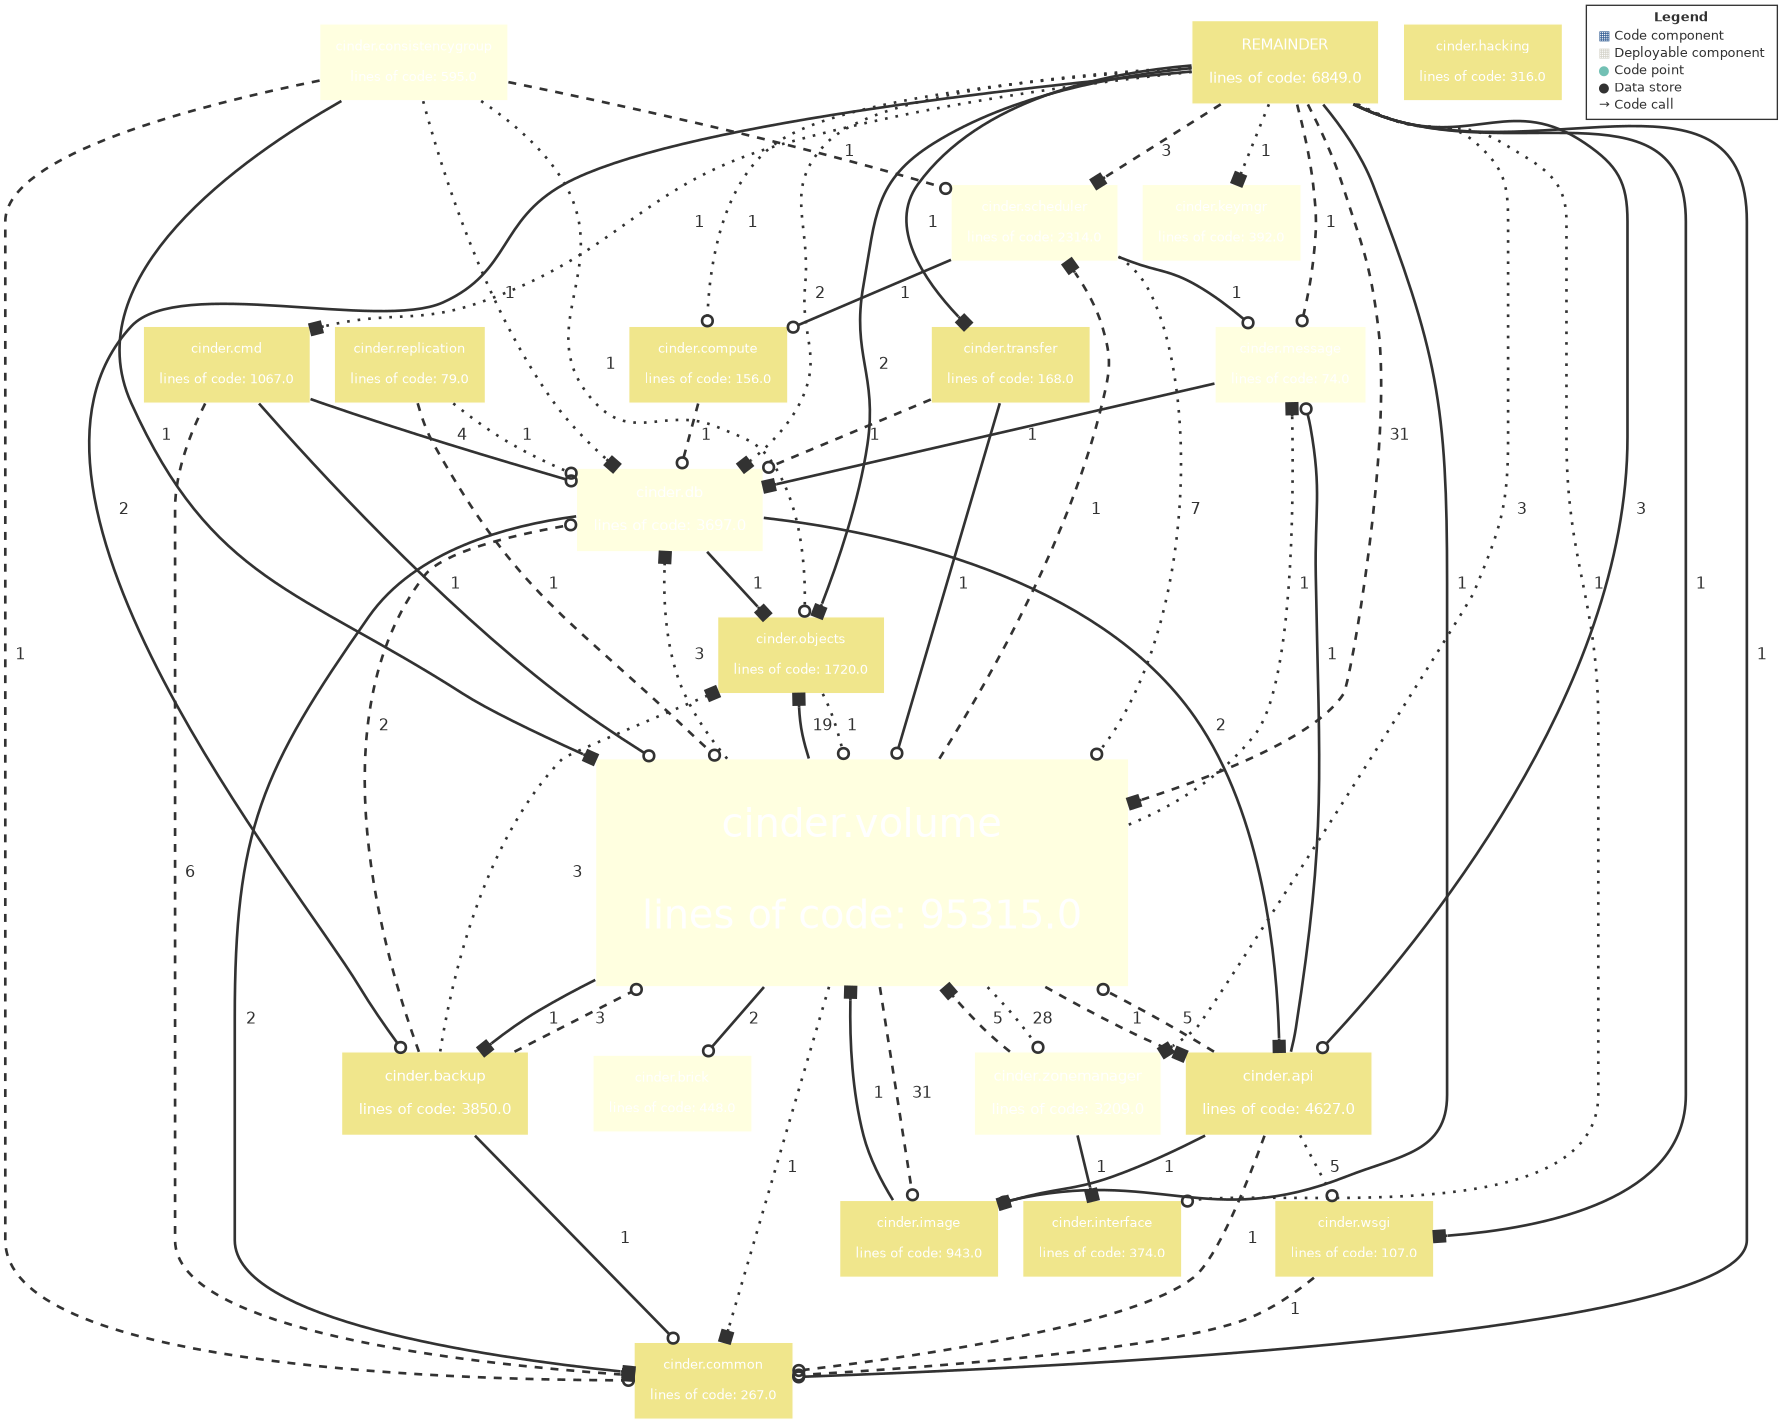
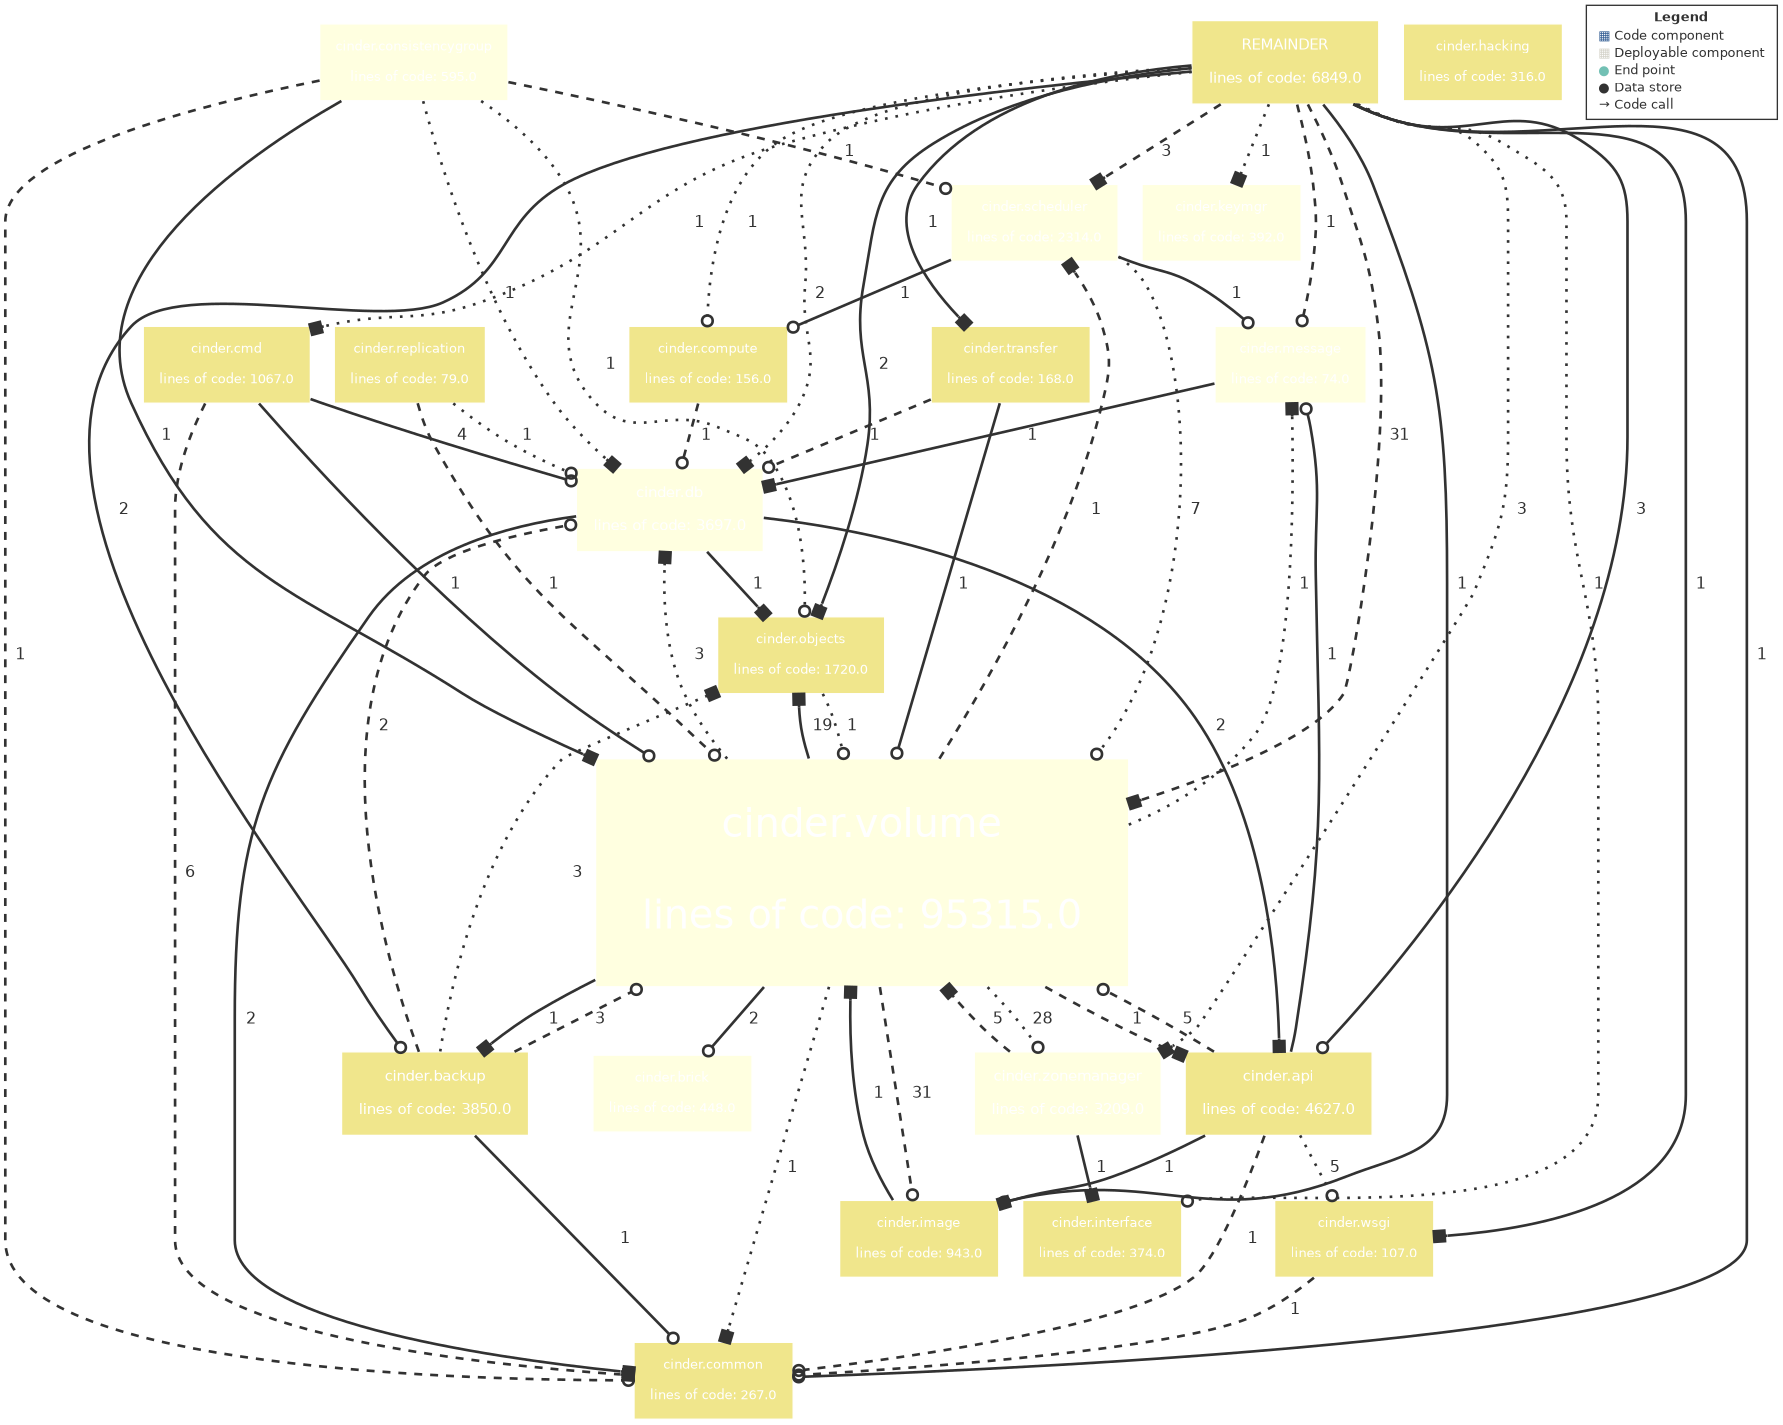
  digraph {
    compound=true
    rankdir=TD
    fontname="DejaVu Sans"
    node [color="#FFFFFF" fillcolor=khaki fontcolor="#FFFFFF" fontname="DejaVu Sans" fontsize=10 margin=0.16 penwidth=1 shape=box style=filled]
    edge [color="#323232" fontcolor="#323232" fontname="DejaVu Sans" fontsize=12 penwidth=2 style=bold arrowhead=odot]
    n1 [fillcolor=lightyellow label="cinder.scheduler\n\nlines of code: 2314.0"]
    n2 [fillcolor=lightyellow label="cinder.message\n\nlines of code: 74.0"]
    n3 [label="cinder.compute\n\nlines of code: 156.0"]
    n4 [fillcolor=lightyellow fontsize=30 label="cinder.volume\n\nlines of code: 95315.0" margin=0.48]
    n5 [fontsize=11 label="REMAINDER\n\nlines of code: 6849.0" margin=0.176]
    n6 [fillcolor=lightyellow fontsize=11 label="cinder.db\n\nlines of code: 3697.0" margin=0.176]
    n7 [label="cinder.cmd\n\nlines of code: 1067.0"]
    n8 [label="cinder.transfer\n\nlines of code: 168.0"]
    n9 [fillcolor=lightyellow label="cinder.keymgr\n\nlines of code: 392.0"]
    n10 [label="cinder.wsgi\n\nlines of code: 107.0"]
    n11 [label="cinder.objects\n\nlines of code: 1720.0"]
    n12 [label="cinder.common\n\nlines of code: 267.0"]
    n13 [label="cinder.interface\n\nlines of code: 374.0"]
    n14 [fillcolor=lightyellow fontsize=11 label="cinder.zonemanager\n\nlines of code: 3209.0" margin=0.176]
    n15 [fontsize=11 label="cinder.api\n\nlines of code: 4627.0" margin=0.176]
    n16 [fontsize=11 label="cinder.backup\n\nlines of code: 3850.0" margin=0.176]
    n17 [label="cinder.image\n\nlines of code: 943.0"]
    n18 [label="cinder.replication\n\nlines of code: 79.0"]
    n19 [fillcolor=lightyellow label="cinder.consistencygroup\n\nlines of code: 595.0"]
    n20 [label="cinder.hacking\n\nlines of code: 316.0"]
    n21 [fillcolor=lightyellow label="cinder.brick\n\nlines of code: 448.0"]
-   n22 [color="#323232" fillcolor="#FFFFFF" fontcolor="#323232" label=<<TABLE BORDER="0" CELLPADDING="1" CELLSPACING="0"> <TR><TD COLSPAN="2"><B>Legend</B></TD></TR> <TR><TD><FONT COLOR="#2A568F">&#9638;</FONT></TD><TD ALIGN="left">Code component</TD></TR> <TR><TD><FONT COLOR="#D2D1C7">&#9638;</FONT></TD><TD ALIGN="left">Deployable component</TD></TR> <TR><TD><FONT COLOR="#72C0B4">&#9679;</FONT></TD><TD ALIGN="left">Code point</TD></TR> <TR><TD><FONT COLOR="#323232">&#9679;</FONT></TD><TD ALIGN="left">Data store</TD></TR> <TR><TD><FONT COLOR="#323232">&rarr;</FONT></TD><TD ALIGN="left">Code call</TD></TR> </TABLE> > margin=""]
+   n22 [color="#323232" fillcolor="#FFFFFF" fontcolor="#323232" label=<<TABLE BORDER="0" CELLPADDING="1" CELLSPACING="0"> <TR><TD COLSPAN="2"><B>Legend</B></TD></TR> <TR><TD><FONT COLOR="#2A568F">&#9638;</FONT></TD><TD ALIGN="left">Code component</TD></TR> <TR><TD><FONT COLOR="#D2D1C7">&#9638;</FONT></TD><TD ALIGN="left">Deployable component</TD></TR> <TR><TD><FONT COLOR="#72C0B4">&#9679;</FONT></TD><TD ALIGN="left">End point</TD></TR> <TR><TD><FONT COLOR="#323232">&#9679;</FONT></TD><TD ALIGN="left">Data store</TD></TR> <TR><TD><FONT COLOR="#323232">&rarr;</FONT></TD><TD ALIGN="left">Code call</TD></TR> </TABLE> > margin=""]
    n1 -> n2 [label="  1"]
    n1 -> n3 [label="  1"]
    n1 -> n4 [label="  7" style=dotted]
    n2 -> n6 [label="  1" arrowhead=box]
    n3 -> n6 [label="  1" style=dashed]
    n4 -> n1 [label="  1" style=dashed arrowhead=box]
    n4 -> n2 [label="  1" style=dotted arrowhead=box]
    n4 -> n6 [label="  3" style=dotted arrowhead=box]
    n4 -> n11 [label="  19" arrowhead=box]
    n4 -> n12 [label="  1" style=dotted arrowhead=box]
    n4 -> n14 [label="  28" style=dotted]
    n4 -> n15 [label="  1" style=dashed arrowhead=box]
    n4 -> n16 [label="  1" arrowhead=box]
    n4 -> n17 [label="  31" style=dashed]
    n4 -> n21 [label="  2"]
    n5 -> n1 [label="  3" style=dashed arrowhead=box]
    n5 -> n2 [label="  1" style=dashed]
    n5 -> n3 [label="  1" style=dotted]
    n5 -> n4 [label="  31" style=dashed arrowhead=box]
    n5 -> n6 [label="  2" style=dotted arrowhead=box]
    n5 -> n7 [label="  1" style=dotted arrowhead=box]
    n5 -> n8 [label="  1" arrowhead=box]
    n5 -> n9 [label="  1" style=dotted arrowhead=box]
    n5 -> n10 [label="  1" arrowhead=box]
    n5 -> n11 [label="  2" arrowhead=box]
    n5 -> n12 [label="  1"]
    n5 -> n13 [label="  1" style=dotted]
    n5 -> n14 [label="  3" style=dotted arrowhead=box]
    n5 -> n15 [label="  3"]
    n5 -> n16 [label="  2"]
    n5 -> n17 [label="  1"]
    n6 -> n11 [label="  1" arrowhead=box]
    n6 -> n12 [label="  2" arrowhead=box]
    n6 -> n15 [label="  2" arrowhead=box]
    n7 -> n4 [label="  1"]
    n7 -> n6 [label="  4"]
    n7 -> n12 [label="  6" style=dashed arrowhead=box]
    n8 -> n4 [label="  1"]
    n8 -> n6 [label="  1" style=dashed]
    n10 -> n12 [label="  1" style=dashed]
    n11 -> n4 [label="  1" style=dotted]
    n14 -> n4 [label="  5" style=dashed arrowhead=box]
    n14 -> n13 [label="  1" arrowhead=box]
    n15 -> n2 [label="  1"]
    n15 -> n4 [label="  5" style=dashed]
    n15 -> n10 [label="  5" style=dotted]
    n15 -> n12 [label="  1" style=dashed]
    n15 -> n17 [label="  1" arrowhead=box]
    n16 -> n4 [label="  3" style=dashed]
    n16 -> n6 [label="  2" style=dashed]
    n16 -> n11 [label="  3" style=dotted arrowhead=box]
    n16 -> n12 [label="  1"]
    n17 -> n4 [label="  1" arrowhead=box]
    n18 -> n4 [label="  1" style=dashed]
    n18 -> n6 [label="  1" style=dotted]
    n19 -> n1 [label="  1" style=dashed]
    n19 -> n4 [label="  1" arrowhead=box]
    n19 -> n6 [label="  1" style=dotted arrowhead=box]
    n19 -> n11 [label="  1" style=dotted]
    n19 -> n12 [label="  1" style=dashed]
  }
